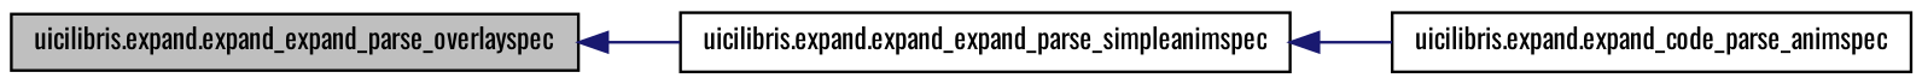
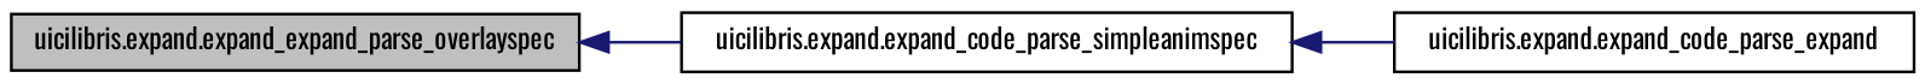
  digraph {
    fontname=Oswald
    rankdir=LR
    node [color=black fillcolor=white fontname=Oswald fontsize=10 shape=record style=filled]
    edge [color=midnightblue dir=back fontname=Oswald fontsize=10 labelfontname=FreeSans labelfontsize=10 style=solid]
    n1 [fillcolor=grey75 fontcolor=black height=0.2 label="uicilibris.expand.expand_expand_parse_overlayspec" width=0.4]
-   n2 [height=0.2 label="uicilibris.expand.expand_expand_parse_simpleanimspec" width=0.4]
-   n3 [height=0.2 label="uicilibris.expand.expand_code_parse_animspec" width=0.4]
+   n2 [height=0.2 label="uicilibris.expand.expand_code_parse_simpleanimspec" width=0.4]
+   n3 [height=0.2 label="uicilibris.expand.expand_code_parse_expand" width=0.4]
    n1 -> n2
    n2 -> n3
  }
